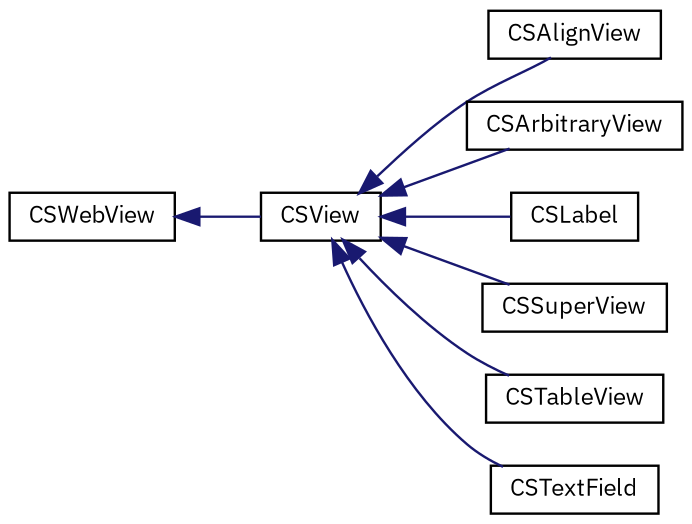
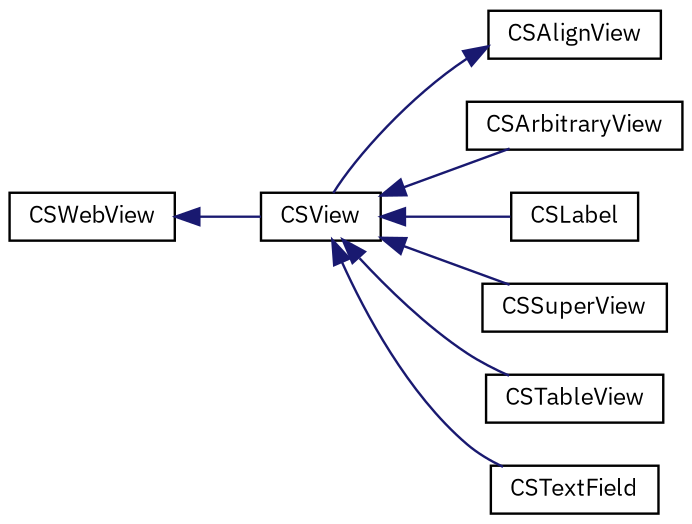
  digraph {
    fontname="IBM Plex Sans"
    rankdir=LR
    node [color=black fillcolor=white fontname="IBM Plex Sans" fontsize=10 shape=record style=filled]
    edge [color=midnightblue dir=back fontname="IBM Plex Sans" fontsize=10 labelfontname=Helvetica labelfontsize=10 style=solid]
    n1 [height=0.2 label=CSView width=0.4]
    n2 [height=0.2 label=CSAlignView width=0.4]
    n3 [height=0.2 label=CSArbitraryView width=0.4]
    n4 [height=0.2 label=CSLabel width=0.4]
    n5 [height=0.2 label=CSSuperView width=0.4]
    n6 [height=0.2 label=CSTableView width=0.4]
    n7 [height=0.2 label=CSTextField width=0.4]
    n8 [height=0.2 label=CSWebView width=0.4]
-   n1 -> n2
+   n2 -> n1
    n1 -> n3
    n1 -> n4
    n1 -> n5
    n1 -> n6
    n1 -> n7
    n8 -> n1
  }
